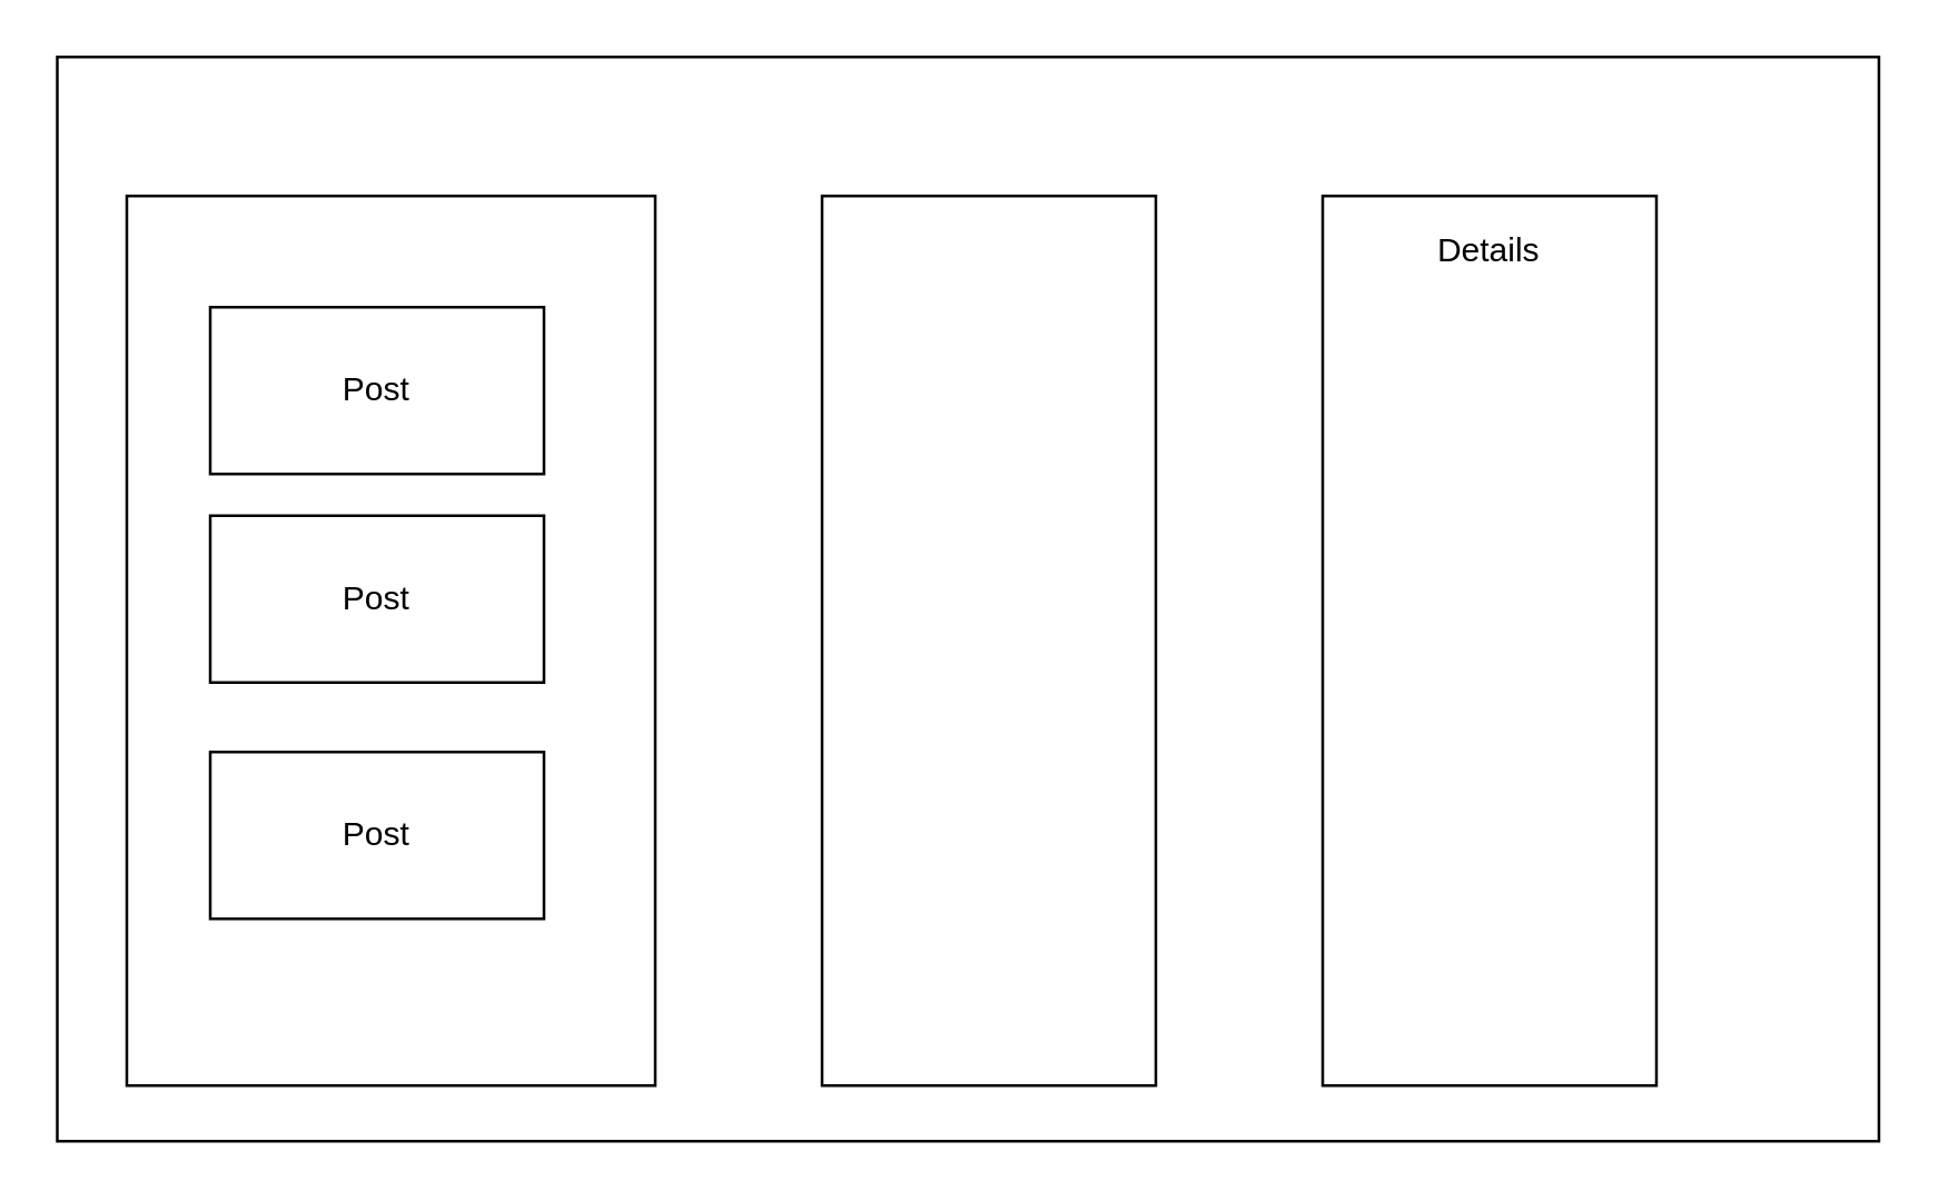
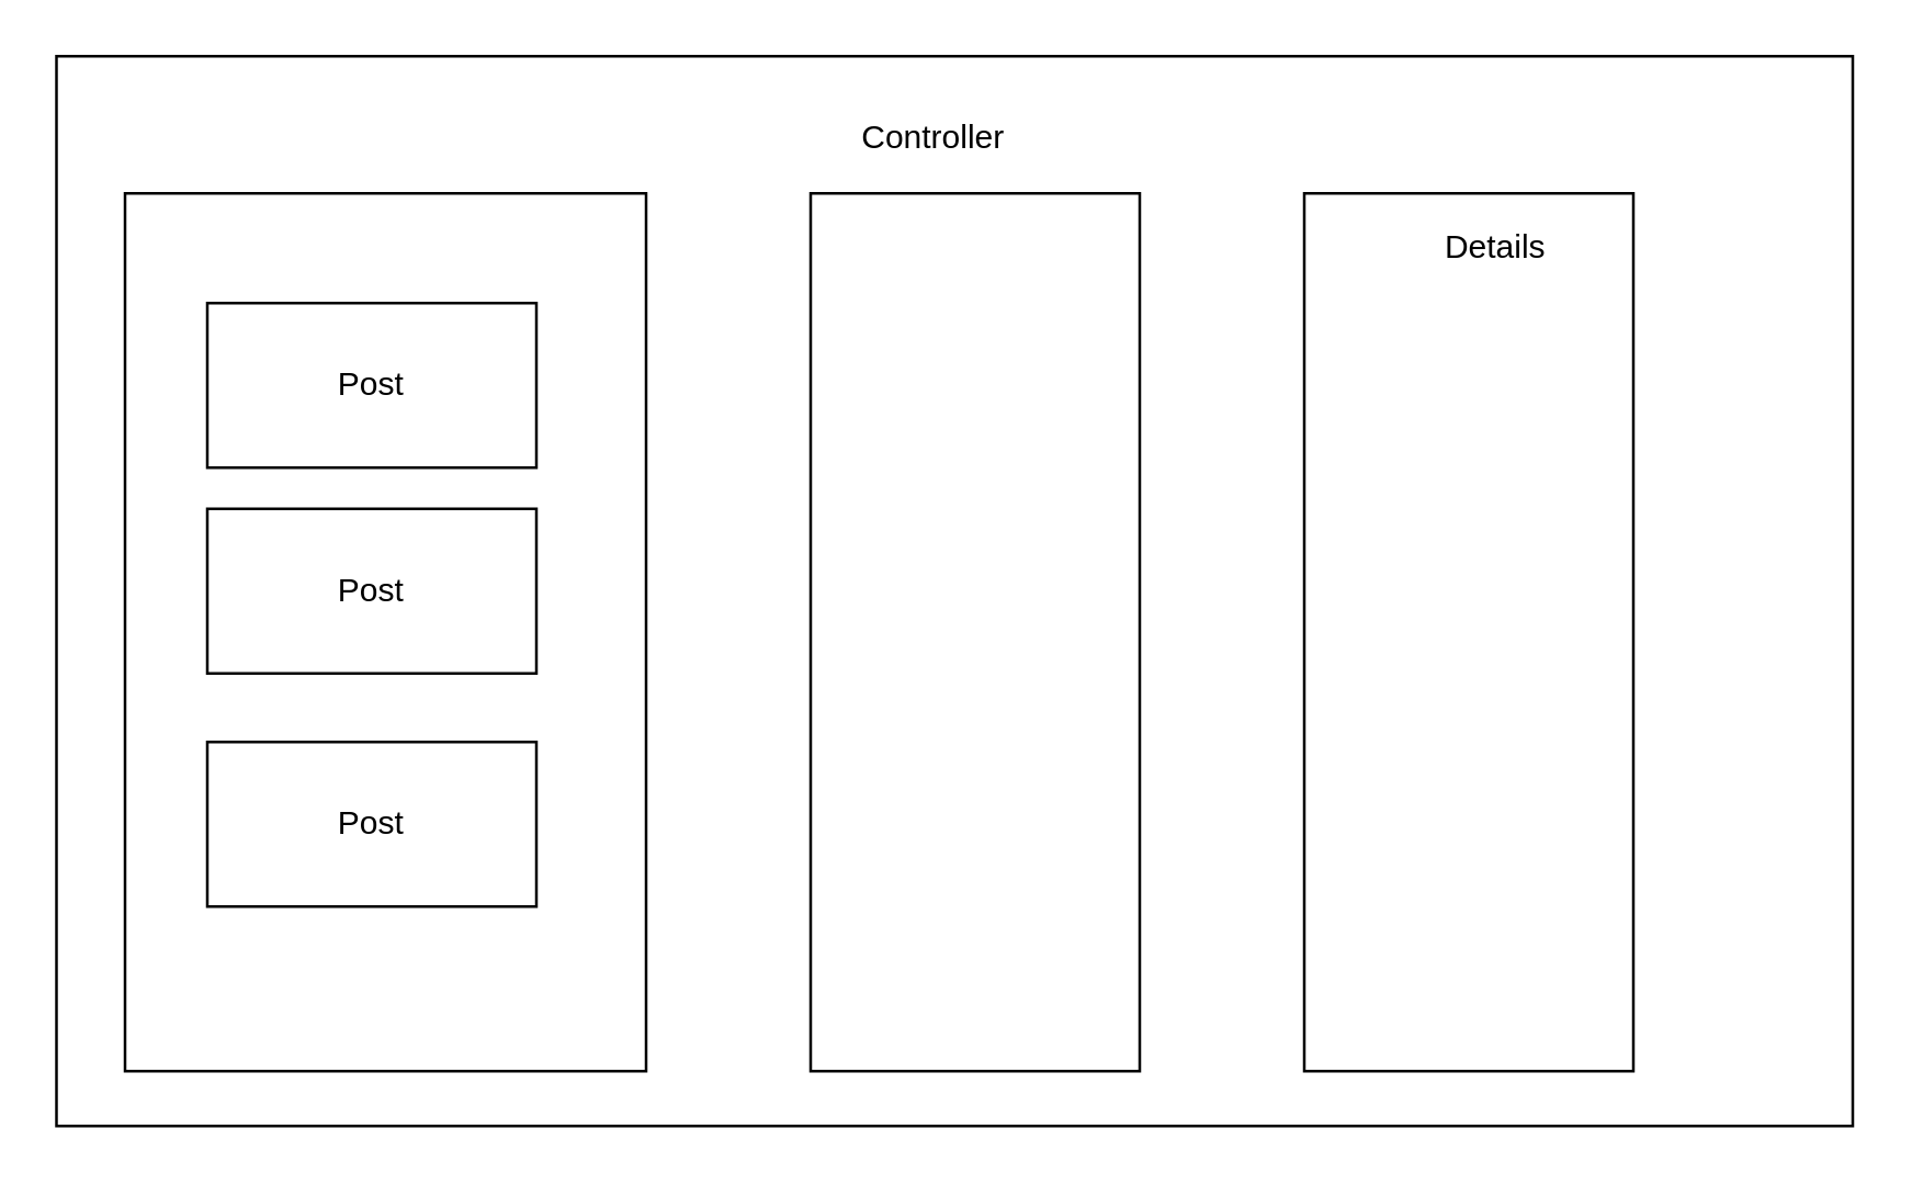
  <mxCell id="0" />
  <mxCell id="1" parent="0" />
  <mxCell id="2" value="" style="rounded=0;whiteSpace=wrap;html=1;" vertex="1" parent="1"><mxGeometry x="20" y="20" width="655" height="390" as="geometry" /></mxCell>
+ <mxCell id="3" value="Controller" style="text;html=1;strokeColor=none;fillColor=none;align=center;verticalAlign=middle;whiteSpace=wrap;rounded=0;" vertex="1" parent="1"><mxGeometry x="320" y="40" width="40" height="20" as="geometry" /></mxCell>
  <mxCell id="4" value="" style="rounded=0;whiteSpace=wrap;html=1;" vertex="1" parent="1"><mxGeometry x="45" y="70" width="190" height="320" as="geometry" /></mxCell>
  <mxCell id="5" value="Post" style="rounded=0;whiteSpace=wrap;html=1;" vertex="1" parent="1"><mxGeometry x="75" y="110" width="120" height="60" as="geometry" /></mxCell>
  <mxCell id="6" value="Post" style="rounded=0;whiteSpace=wrap;html=1;" vertex="1" parent="1"><mxGeometry x="75" y="185" width="120" height="60" as="geometry" /></mxCell>
  <mxCell id="7" value="Post" style="rounded=0;whiteSpace=wrap;html=1;" vertex="1" parent="1"><mxGeometry x="75" y="270" width="120" height="60" as="geometry" /></mxCell>
  <mxCell id="8" value="" style="rounded=0;whiteSpace=wrap;html=1;" vertex="1" parent="1"><mxGeometry x="295" y="70" width="120" height="320" as="geometry" /></mxCell>
  <mxCell id="9" value="" style="rounded=0;whiteSpace=wrap;html=1;" vertex="1" parent="1"><mxGeometry x="475" y="70" width="120" height="320" as="geometry" /></mxCell>
- <mxCell id="10" value="Details" style="text;html=1;strokeColor=none;fillColor=none;align=center;verticalAlign=middle;whiteSpace=wrap;rounded=0;" vertex="1" parent="1"><mxGeometry x="515" y="80" width="40" height="20" as="geometry" /></mxCell>
+ <mxCell id="10" value="Details" style="text;html=1;strokeColor=none;fillColor=none;align=center;verticalAlign=middle;whiteSpace=wrap;rounded=0;" vertex="1" parent="1"><mxGeometry x="525" y="80" width="40" height="20" as="geometry" /></mxCell>
